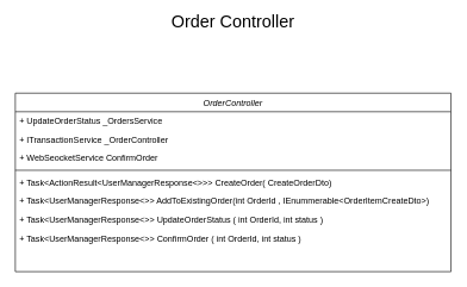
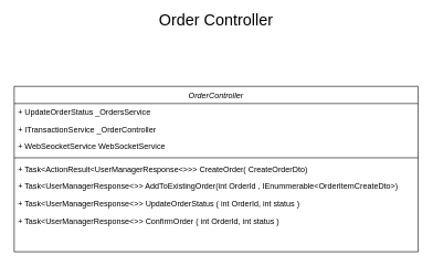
  <mxCell id="0" />
  <mxCell id="1" parent="0" />
  <mxCell id="2" value="&lt;font style=&quot;font-size: 24px&quot;&gt;Order Controller&lt;br&gt;&lt;/font&gt;" style="text;html=1;strokeColor=none;fillColor=none;align=center;verticalAlign=middle;whiteSpace=wrap;rounded=0;" vertex="1" parent="1"><mxGeometry x="233" y="20" width="185" height="20" as="geometry" /></mxCell>
  <mxCell id="3" value="OrderController" style="swimlane;fontStyle=2;align=center;verticalAlign=top;childLayout=stackLayout;horizontal=1;startSize=26;horizontalStack=0;resizeParent=1;resizeLast=0;collapsible=1;marginBottom=0;rounded=0;shadow=0;strokeWidth=1;" vertex="1" parent="1"><mxGeometry x="20.5" y="130" width="610" height="250" as="geometry"><mxRectangle x="230" y="140" width="160" height="26" as="alternateBounds" /></mxGeometry></mxCell>
  <mxCell id="4" value="+ UpdateOrderStatus _OrdersService" style="text;align=left;verticalAlign=top;spacingLeft=4;spacingRight=4;overflow=hidden;rotatable=0;points=[[0,0.5],[1,0.5]];portConstraint=eastwest;rounded=0;shadow=0;html=0;" vertex="1" parent="3"><mxGeometry y="26" width="610" height="26" as="geometry" /></mxCell>
  <mxCell id="5" value="+ ITransactionService _OrderController" style="text;align=left;verticalAlign=top;spacingLeft=4;spacingRight=4;overflow=hidden;rotatable=0;points=[[0,0.5],[1,0.5]];portConstraint=eastwest;rounded=0;shadow=0;html=0;" vertex="1" parent="3"><mxGeometry y="52" width="610" height="26" as="geometry" /></mxCell>
- <mxCell id="6" value="+ WebSeocketService ConfirmOrder" style="text;align=left;verticalAlign=top;spacingLeft=4;spacingRight=4;overflow=hidden;rotatable=0;points=[[0,0.5],[1,0.5]];portConstraint=eastwest;rounded=0;shadow=0;html=0;" vertex="1" parent="3"><mxGeometry y="78" width="610" height="26" as="geometry" /></mxCell>
+ <mxCell id="6" value="+ WebSeocketService WebSocketService" style="text;align=left;verticalAlign=top;spacingLeft=4;spacingRight=4;overflow=hidden;rotatable=0;points=[[0,0.5],[1,0.5]];portConstraint=eastwest;rounded=0;shadow=0;html=0;" vertex="1" parent="3"><mxGeometry y="78" width="610" height="26" as="geometry" /></mxCell>
  <mxCell id="7" value="" style="line;html=1;strokeWidth=1;align=left;verticalAlign=middle;spacingTop=-1;spacingLeft=3;spacingRight=3;rotatable=0;labelPosition=right;points=[];portConstraint=eastwest;" vertex="1" parent="3"><mxGeometry y="104" width="610" height="8" as="geometry" /></mxCell>
  <mxCell id="8" value="+ Task&lt;ActionResult&lt;UserManagerResponse&lt;&gt;&gt;&gt; CreateOrder( CreateOrderDto)" style="text;align=left;verticalAlign=top;spacingLeft=4;spacingRight=4;overflow=hidden;rotatable=0;points=[[0,0.5],[1,0.5]];portConstraint=eastwest;rounded=0;shadow=0;html=0;" vertex="1" parent="3"><mxGeometry y="112" width="610" height="26" as="geometry" /></mxCell>
  <mxCell id="9" value="+ Task&lt;UserManagerResponse&lt;&gt;&gt; AddToExistingOrder(int OrderId , IEnummerable&lt;OrderItemCreateDto&gt;)" style="text;align=left;verticalAlign=top;spacingLeft=4;spacingRight=4;overflow=hidden;rotatable=0;points=[[0,0.5],[1,0.5]];portConstraint=eastwest;rounded=0;shadow=0;html=0;" vertex="1" parent="3"><mxGeometry y="138" width="610" height="26" as="geometry" /></mxCell>
  <mxCell id="10" value="+ Task&lt;UserManagerResponse&lt;&gt;&gt; UpdateOrderStatus ( int OrderId, int status )" style="text;align=left;verticalAlign=top;spacingLeft=4;spacingRight=4;overflow=hidden;rotatable=0;points=[[0,0.5],[1,0.5]];portConstraint=eastwest;rounded=0;shadow=0;html=0;" vertex="1" parent="3"><mxGeometry y="164" width="610" height="26" as="geometry" /></mxCell>
  <mxCell id="11" value="+ Task&lt;UserManagerResponse&lt;&gt;&gt; ConfirmOrder ( int OrderId, int status )" style="text;align=left;verticalAlign=top;spacingLeft=4;spacingRight=4;overflow=hidden;rotatable=0;points=[[0,0.5],[1,0.5]];portConstraint=eastwest;rounded=0;shadow=0;html=0;" vertex="1" parent="3"><mxGeometry y="190" width="610" height="26" as="geometry" /></mxCell>
